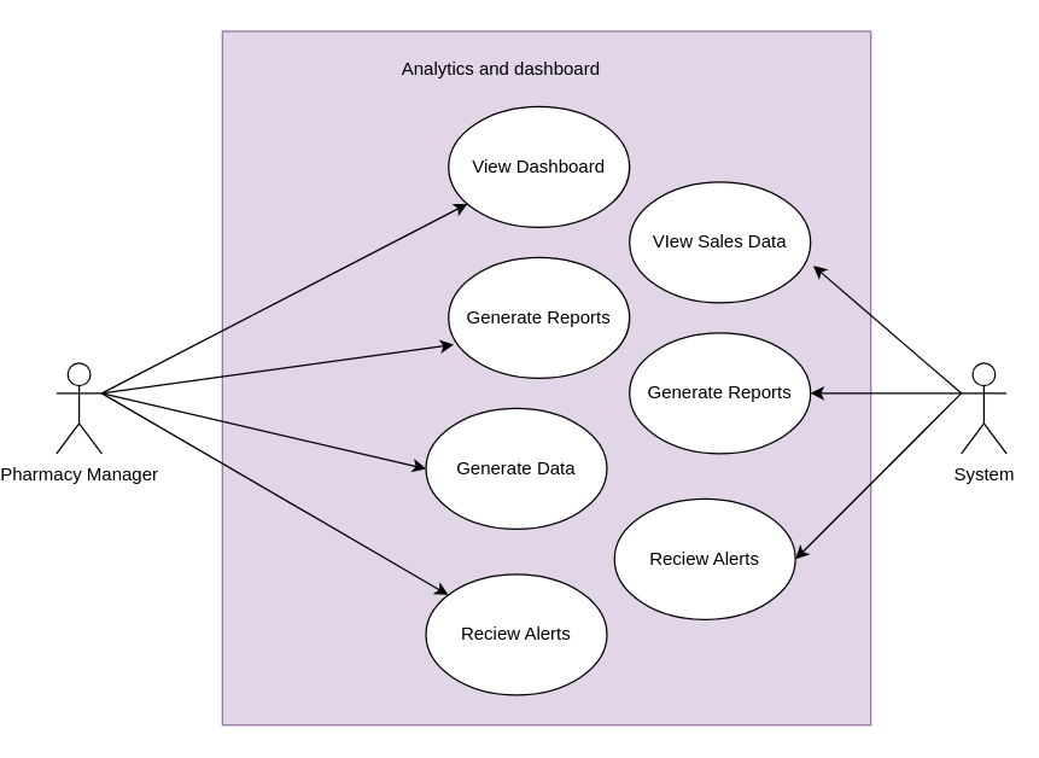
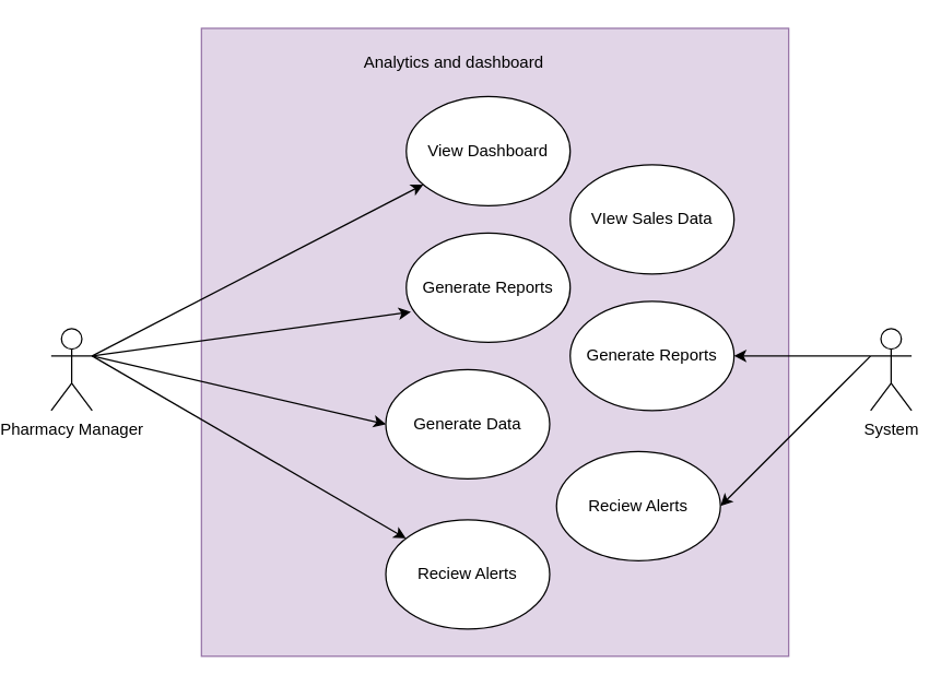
  <mxCell id="0" />
  <mxCell id="1" parent="0" />
  <mxCell id="2" value="" style="rounded=0;whiteSpace=wrap;html=1;fillColor=#e1d5e7;strokeColor=#9673a6;" parent="1" vertex="1"><mxGeometry x="130" y="20" width="430" height="460" as="geometry" /></mxCell>
  <mxCell id="3" style="edgeStyle=none;rounded=0;orthogonalLoop=1;jettySize=auto;html=1;exitX=1;exitY=0.333;exitDx=0;exitDy=0;exitPerimeter=0;" parent="1" source="6" target="10" edge="1"><mxGeometry relative="1" as="geometry" /></mxCell>
  <mxCell id="4" style="edgeStyle=none;rounded=0;orthogonalLoop=1;jettySize=auto;html=1;exitX=1;exitY=0.333;exitDx=0;exitDy=0;exitPerimeter=0;entryX=0;entryY=0.5;entryDx=0;entryDy=0;" parent="1" source="6" target="12" edge="1"><mxGeometry relative="1" as="geometry" /></mxCell>
  <mxCell id="5" style="edgeStyle=none;rounded=0;orthogonalLoop=1;jettySize=auto;html=1;exitX=1;exitY=0.333;exitDx=0;exitDy=0;exitPerimeter=0;" parent="1" source="6" target="13" edge="1"><mxGeometry relative="1" as="geometry" /></mxCell>
  <mxCell id="6" value="Pharmacy Manager" style="shape=umlActor;verticalLabelPosition=bottom;verticalAlign=top;html=1;outlineConnect=0;" parent="1" vertex="1"><mxGeometry x="20" y="240" width="30" height="60" as="geometry" /></mxCell>
  <mxCell id="7" style="edgeStyle=none;rounded=0;orthogonalLoop=1;jettySize=auto;html=1;exitX=0;exitY=0.333;exitDx=0;exitDy=0;exitPerimeter=0;" parent="1" source="9" target="15" edge="1"><mxGeometry relative="1" as="geometry" /></mxCell>
  <mxCell id="8" style="edgeStyle=none;rounded=0;orthogonalLoop=1;jettySize=auto;html=1;exitX=0;exitY=0.333;exitDx=0;exitDy=0;exitPerimeter=0;entryX=1;entryY=0.5;entryDx=0;entryDy=0;" parent="1" source="9" target="14" edge="1"><mxGeometry relative="1" as="geometry" /></mxCell>
  <mxCell id="9" value="System" style="shape=umlActor;verticalLabelPosition=bottom;verticalAlign=top;html=1;outlineConnect=0;" parent="1" vertex="1"><mxGeometry x="620" y="240" width="30" height="60" as="geometry" /></mxCell>
  <mxCell id="10" value="View Dashboard" style="ellipse;whiteSpace=wrap;html=1;" parent="1" vertex="1"><mxGeometry x="280" y="70" width="120" height="80" as="geometry" /></mxCell>
  <mxCell id="11" value="Generate Reports" style="ellipse;whiteSpace=wrap;html=1;" parent="1" vertex="1"><mxGeometry x="280" y="170" width="120" height="80" as="geometry" /></mxCell>
  <mxCell id="12" value="Generate Data" style="ellipse;whiteSpace=wrap;html=1;" parent="1" vertex="1"><mxGeometry x="265" y="270" width="120" height="80" as="geometry" /></mxCell>
  <mxCell id="13" value="Reciew Alerts" style="ellipse;whiteSpace=wrap;html=1;" parent="1" vertex="1"><mxGeometry x="265" y="380" width="120" height="80" as="geometry" /></mxCell>
  <mxCell id="14" value="Reciew Alerts" style="ellipse;whiteSpace=wrap;html=1;" parent="1" vertex="1"><mxGeometry x="390" y="330" width="120" height="80" as="geometry" /></mxCell>
  <mxCell id="15" value="Generate Reports" style="ellipse;whiteSpace=wrap;html=1;" parent="1" vertex="1"><mxGeometry x="400" y="220" width="120" height="80" as="geometry" /></mxCell>
  <mxCell id="16" value="VIew Sales Data" style="ellipse;whiteSpace=wrap;html=1;" parent="1" vertex="1"><mxGeometry x="400" y="120" width="120" height="80" as="geometry" /></mxCell>
  <mxCell id="17" style="edgeStyle=none;rounded=0;orthogonalLoop=1;jettySize=auto;html=1;exitX=1;exitY=0.333;exitDx=0;exitDy=0;exitPerimeter=0;entryX=0.028;entryY=0.722;entryDx=0;entryDy=0;entryPerimeter=0;" parent="1" source="6" target="11" edge="1"><mxGeometry relative="1" as="geometry" /></mxCell>
- <mxCell id="18" style="edgeStyle=none;rounded=0;orthogonalLoop=1;jettySize=auto;html=1;exitX=0;exitY=0.333;exitDx=0;exitDy=0;exitPerimeter=0;entryX=1.015;entryY=0.693;entryDx=0;entryDy=0;entryPerimeter=0;" parent="1" source="9" target="16" edge="1"><mxGeometry relative="1" as="geometry" /></mxCell>
  <mxCell id="19" value="Analytics and dashboard" style="text;html=1;align=center;verticalAlign=middle;whiteSpace=wrap;rounded=0;" parent="1" vertex="1"><mxGeometry x="240" y="30" width="150" height="30" as="geometry" /></mxCell>
